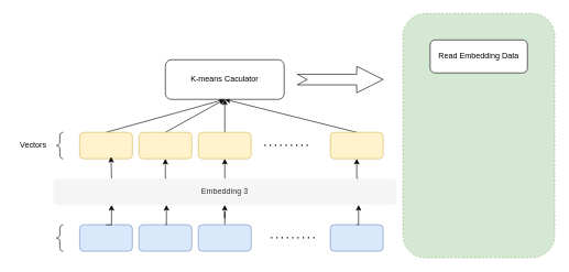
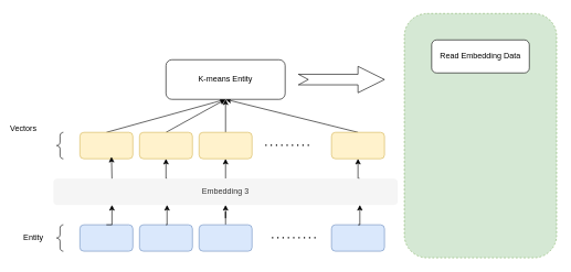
  <mxCell id="0" />
  <mxCell id="1" parent="0" />
  <mxCell id="2" value="" style="rounded=1;whiteSpace=wrap;html=1;fillColor=#dae8fc;strokeColor=#6c8ebf;" vertex="1" parent="1"><mxGeometry x="120" y="340" width="80" height="40" as="geometry" /></mxCell>
  <mxCell id="3" value="" style="rounded=1;whiteSpace=wrap;html=1;fillColor=#dae8fc;strokeColor=#6c8ebf;" vertex="1" parent="1"><mxGeometry x="500" y="340" width="80" height="40" as="geometry" /></mxCell>
  <mxCell id="4" style="edgeStyle=orthogonalEdgeStyle;rounded=0;orthogonalLoop=1;jettySize=auto;html=1;exitX=0.5;exitY=0;exitDx=0;exitDy=0;" edge="1" parent="1" source="5" target="10"><mxGeometry relative="1" as="geometry" /></mxCell>
  <mxCell id="5" value="" style="rounded=1;whiteSpace=wrap;html=1;fillColor=#dae8fc;strokeColor=#6c8ebf;" vertex="1" parent="1"><mxGeometry x="300" y="340" width="80" height="40" as="geometry" /></mxCell>
  <mxCell id="6" value="" style="rounded=1;whiteSpace=wrap;html=1;fillColor=#dae8fc;strokeColor=#6c8ebf;" vertex="1" parent="1"><mxGeometry x="210" y="340" width="80" height="40" as="geometry" /></mxCell>
  <mxCell id="7" style="edgeStyle=orthogonalEdgeStyle;rounded=0;orthogonalLoop=1;jettySize=auto;html=1;exitX=0.33;exitY=0;exitDx=0;exitDy=0;exitPerimeter=0;entryX=0.5;entryY=1;entryDx=0;entryDy=0;" edge="1" parent="1" source="10" target="19"><mxGeometry relative="1" as="geometry" /></mxCell>
  <mxCell id="8" style="edgeStyle=orthogonalEdgeStyle;rounded=0;orthogonalLoop=1;jettySize=auto;html=1;exitX=0.5;exitY=0;exitDx=0;exitDy=0;exitPerimeter=0;entryX=0.5;entryY=1;entryDx=0;entryDy=0;" edge="1" parent="1" source="10" target="21"><mxGeometry relative="1" as="geometry" /></mxCell>
  <mxCell id="9" style="edgeStyle=orthogonalEdgeStyle;rounded=0;orthogonalLoop=1;jettySize=auto;html=1;exitX=0.89;exitY=0;exitDx=0;exitDy=0;exitPerimeter=0;entryX=0.5;entryY=1;entryDx=0;entryDy=0;" edge="1" parent="1" source="10" target="24"><mxGeometry relative="1" as="geometry" /></mxCell>
  <mxCell id="10" value="Embedding 3" style="rounded=1;whiteSpace=wrap;html=1;points=[[0,0,0,0,0],[0,0.25,0,0,0],[0,0.5,0,0,0],[0,0.75,0,0,0],[0,1,0,0,0],[0.11,0,0,0,0],[0.11,1,0,0,0],[0.17,0,0,0,0],[0.17,1,0,0,0],[0.22,0,0,0,0],[0.22,1,0,0,0],[0.25,0,0,0,0],[0.25,1,0,0,0],[0.33,0,0,0,0],[0.33,1,0,0,0],[0.44,0,0,0,0],[0.44,1,0,0,0],[0.5,0,0,0,0],[0.5,1,0,0,0],[0.56,0,0,0,0],[0.56,1,0,0,0],[0.67,0,0,0,0],[0.67,1,0,0,0],[0.75,0,0,0,0],[0.75,1,0,0,0],[0.78,0,0,0,0],[0.78,1,0,0,0],[0.83,0,0,0,0],[0.83,1,0,0,0],[0.89,0,0,0,0],[0.89,1,0,0,0],[1,0,0,0,0],[1,0.25,0,0,0],[1,0.5,0,0,0],[1,0.75,0,0,0],[1,1,0,0,0]];fillColor=#f5f5f5;fontColor=#333333;strokeColor=none;" vertex="1" parent="1"><mxGeometry x="80" y="270" width="520" height="40" as="geometry" /></mxCell>
  <mxCell id="11" value="" style="endArrow=none;dashed=1;html=1;dashPattern=1 3;strokeWidth=2;rounded=0;" edge="1" parent="1"><mxGeometry width="50" height="50" relative="1" as="geometry"><mxPoint x="410" y="359.5" as="sourcePoint" /><mxPoint x="480" y="359.5" as="targetPoint" /></mxGeometry></mxCell>
  <mxCell id="12" style="edgeStyle=orthogonalEdgeStyle;rounded=0;orthogonalLoop=1;jettySize=auto;html=1;exitX=0.5;exitY=0;exitDx=0;exitDy=0;entryX=0.33;entryY=1;entryDx=0;entryDy=0;entryPerimeter=0;" edge="1" parent="1" source="6" target="10"><mxGeometry relative="1" as="geometry" /></mxCell>
  <mxCell id="13" style="edgeStyle=orthogonalEdgeStyle;rounded=0;orthogonalLoop=1;jettySize=auto;html=1;exitX=0.5;exitY=0;exitDx=0;exitDy=0;entryX=0.17;entryY=1;entryDx=0;entryDy=0;entryPerimeter=0;" edge="1" parent="1" source="2" target="10"><mxGeometry relative="1" as="geometry" /></mxCell>
  <mxCell id="14" style="edgeStyle=orthogonalEdgeStyle;rounded=0;orthogonalLoop=1;jettySize=auto;html=1;exitX=0.5;exitY=0;exitDx=0;exitDy=0;entryX=0.89;entryY=1;entryDx=0;entryDy=0;entryPerimeter=0;" edge="1" parent="1" source="3" target="10"><mxGeometry relative="1" as="geometry" /></mxCell>
  <mxCell id="15" style="rounded=0;orthogonalLoop=1;jettySize=auto;html=1;exitX=0.5;exitY=0;exitDx=0;exitDy=0;entryX=0.5;entryY=1;entryDx=0;entryDy=0;" edge="1" parent="1" source="16" target="29"><mxGeometry relative="1" as="geometry" /></mxCell>
  <mxCell id="16" value="" style="rounded=1;whiteSpace=wrap;html=1;fillColor=#fff2cc;strokeColor=#d6b656;" vertex="1" parent="1"><mxGeometry x="120" y="200" width="80" height="40" as="geometry" /></mxCell>
  <mxCell id="17" style="edgeStyle=orthogonalEdgeStyle;rounded=0;orthogonalLoop=1;jettySize=auto;html=1;exitX=0.17;exitY=0;exitDx=0;exitDy=0;exitPerimeter=0;entryX=0.596;entryY=0.925;entryDx=0;entryDy=0;entryPerimeter=0;" edge="1" parent="1" source="10" target="16"><mxGeometry relative="1" as="geometry" /></mxCell>
  <mxCell id="18" style="rounded=0;orthogonalLoop=1;jettySize=auto;html=1;exitX=0.5;exitY=0;exitDx=0;exitDy=0;entryX=0.5;entryY=1;entryDx=0;entryDy=0;" edge="1" parent="1" source="19" target="29"><mxGeometry relative="1" as="geometry" /></mxCell>
  <mxCell id="19" value="" style="rounded=1;whiteSpace=wrap;html=1;fillColor=#fff2cc;strokeColor=#d6b656;" vertex="1" parent="1"><mxGeometry x="210" y="200" width="80" height="40" as="geometry" /></mxCell>
  <mxCell id="20" style="rounded=0;orthogonalLoop=1;jettySize=auto;html=1;exitX=0.5;exitY=0;exitDx=0;exitDy=0;" edge="1" parent="1" source="21"><mxGeometry relative="1" as="geometry"><mxPoint x="340" y="150" as="targetPoint" /></mxGeometry></mxCell>
  <mxCell id="21" value="" style="rounded=1;whiteSpace=wrap;html=1;fillColor=#fff2cc;strokeColor=#d6b656;" vertex="1" parent="1"><mxGeometry x="300" y="200" width="80" height="40" as="geometry" /></mxCell>
  <mxCell id="22" value="" style="endArrow=none;dashed=1;html=1;dashPattern=1 3;strokeWidth=2;rounded=0;" edge="1" parent="1"><mxGeometry width="50" height="50" relative="1" as="geometry"><mxPoint x="400" y="219.5" as="sourcePoint" /><mxPoint x="470" y="219.5" as="targetPoint" /></mxGeometry></mxCell>
  <mxCell id="23" style="rounded=0;orthogonalLoop=1;jettySize=auto;html=1;exitX=0.5;exitY=0;exitDx=0;exitDy=0;entryX=0.5;entryY=1;entryDx=0;entryDy=0;" edge="1" parent="1" source="24" target="29"><mxGeometry relative="1" as="geometry" /></mxCell>
  <mxCell id="24" value="" style="rounded=1;whiteSpace=wrap;html=1;fillColor=#fff2cc;strokeColor=#d6b656;" vertex="1" parent="1"><mxGeometry x="500" y="200" width="80" height="40" as="geometry" /></mxCell>
  <mxCell id="25" value="" style="labelPosition=right;align=left;strokeWidth=1;shape=mxgraph.mockup.markup.curlyBrace;html=1;shadow=0;dashed=0;strokeColor=#000000;direction=north;" vertex="1" parent="1"><mxGeometry x="80" y="340" width="20" height="40" as="geometry" /></mxCell>
  <mxCell id="26" value="" style="labelPosition=right;align=left;strokeWidth=1;shape=mxgraph.mockup.markup.curlyBrace;html=1;shadow=0;dashed=0;strokeColor=#000000;direction=north;" vertex="1" parent="1"><mxGeometry x="80" y="200" width="20" height="40" as="geometry" /></mxCell>
- <mxCell id="27" value="Vectors" style="text;html=1;align=center;verticalAlign=middle;whiteSpace=wrap;rounded=0;" vertex="1" parent="1"><mxGeometry x="20" y="205" width="60" height="30" as="geometry" /></mxCell>
- <mxCell id="29" value="K-means Caculator" style="rounded=1;whiteSpace=wrap;html=1;" vertex="1" parent="1"><mxGeometry x="250" y="90" width="180" height="60" as="geometry" /></mxCell>
+ <mxCell id="27" value="Vectors" style="text;html=1;align=center;verticalAlign=middle;whiteSpace=wrap;rounded=0;" vertex="1" parent="1"><mxGeometry x="5" y="180" width="60" height="30" as="geometry" /></mxCell>
+ <mxCell id="28" value="Entity" style="text;html=1;align=center;verticalAlign=middle;whiteSpace=wrap;rounded=0;" vertex="1" parent="1"><mxGeometry x="20" y="345" width="60" height="30" as="geometry" /></mxCell>
+ <mxCell id="29" value="K-means Entity" style="rounded=1;whiteSpace=wrap;html=1;" vertex="1" parent="1"><mxGeometry x="250" y="90" width="180" height="60" as="geometry" /></mxCell>
  <mxCell id="30" value="" style="rounded=1;whiteSpace=wrap;html=1;dashed=1;fillColor=#d5e8d4;strokeColor=#82b366;movable=0;resizable=0;rotatable=0;deletable=0;editable=0;locked=1;connectable=0;" vertex="1" parent="1"><mxGeometry x="610" y="20" width="230" height="370" as="geometry" /></mxCell>
  <mxCell id="31" value="" style="html=1;shadow=0;dashed=0;align=center;verticalAlign=middle;shape=mxgraph.arrows2.arrow;dy=0.6;dx=40;notch=15;" vertex="1" parent="1"><mxGeometry x="450" y="100" width="130" height="40" as="geometry" /></mxCell>
  <mxCell id="32" value="Read Embedding Data" style="rounded=1;whiteSpace=wrap;html=1;" vertex="1" parent="1"><mxGeometry x="651.25" y="60" width="147.5" height="50" as="geometry" /></mxCell>
